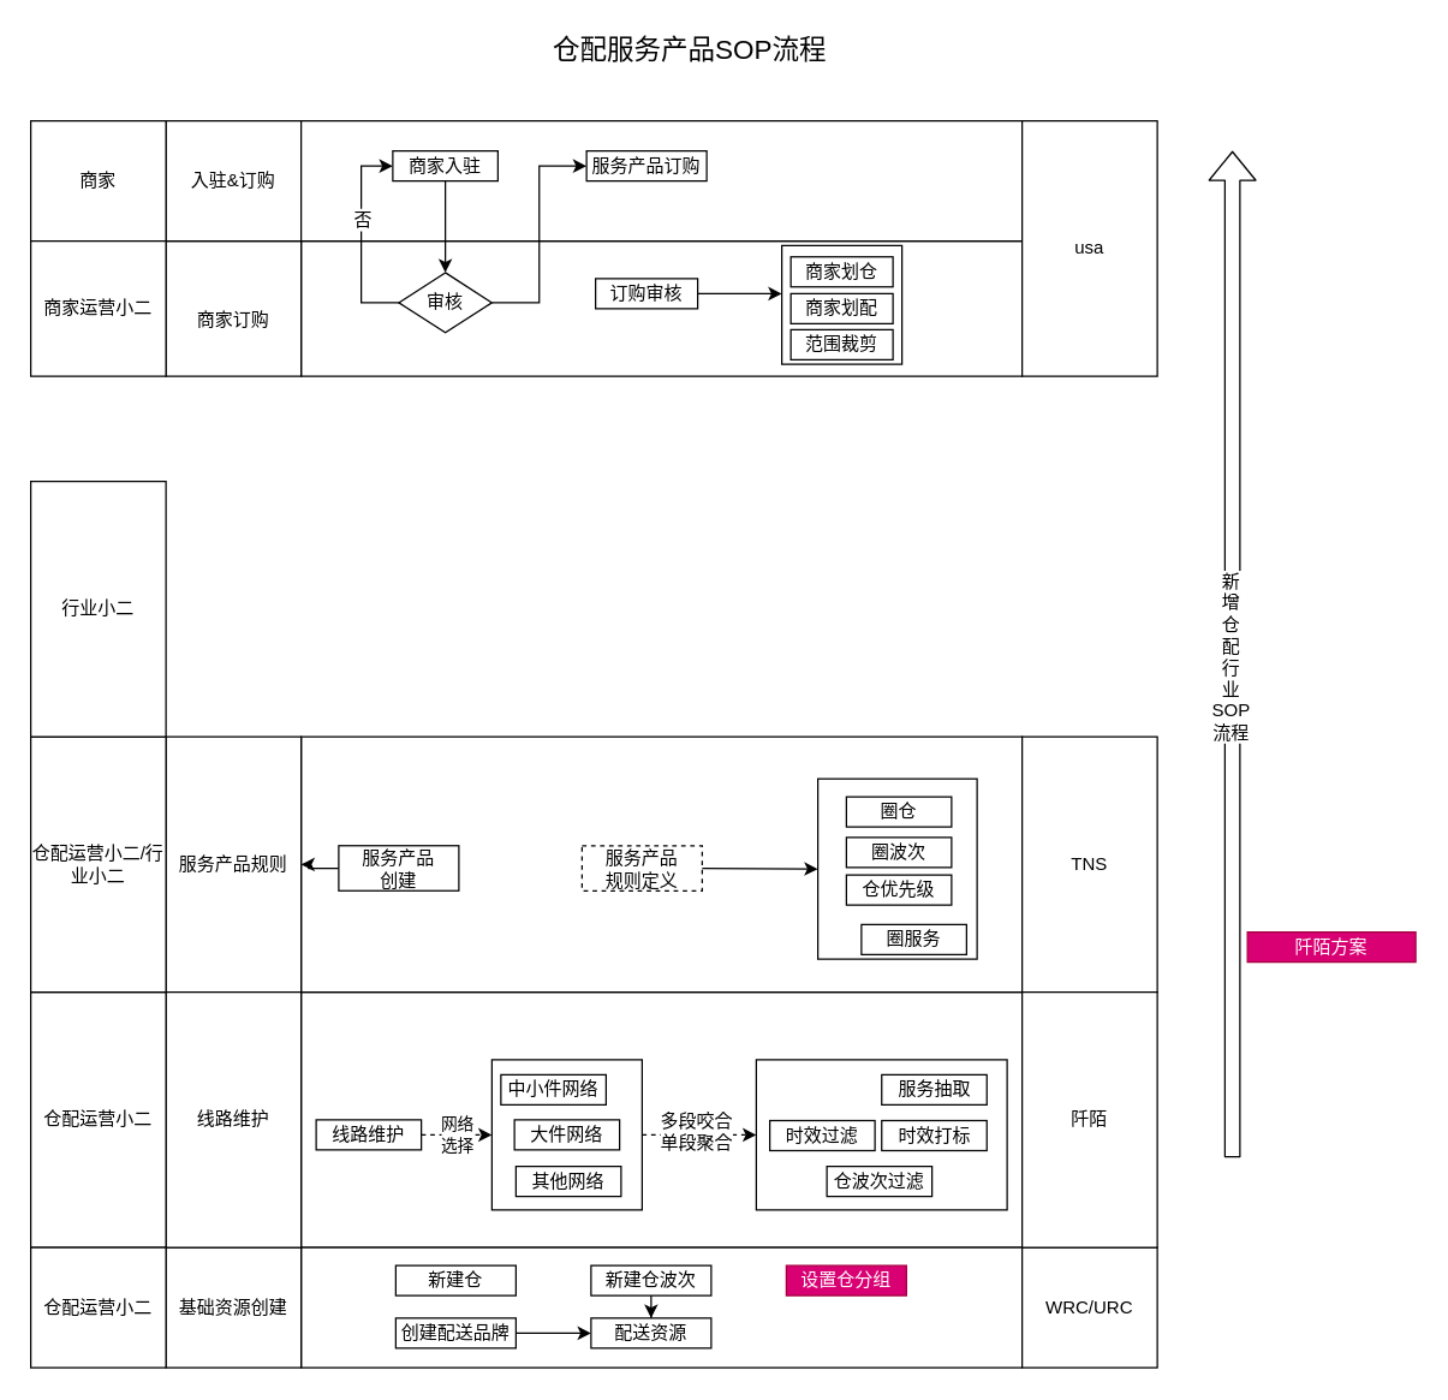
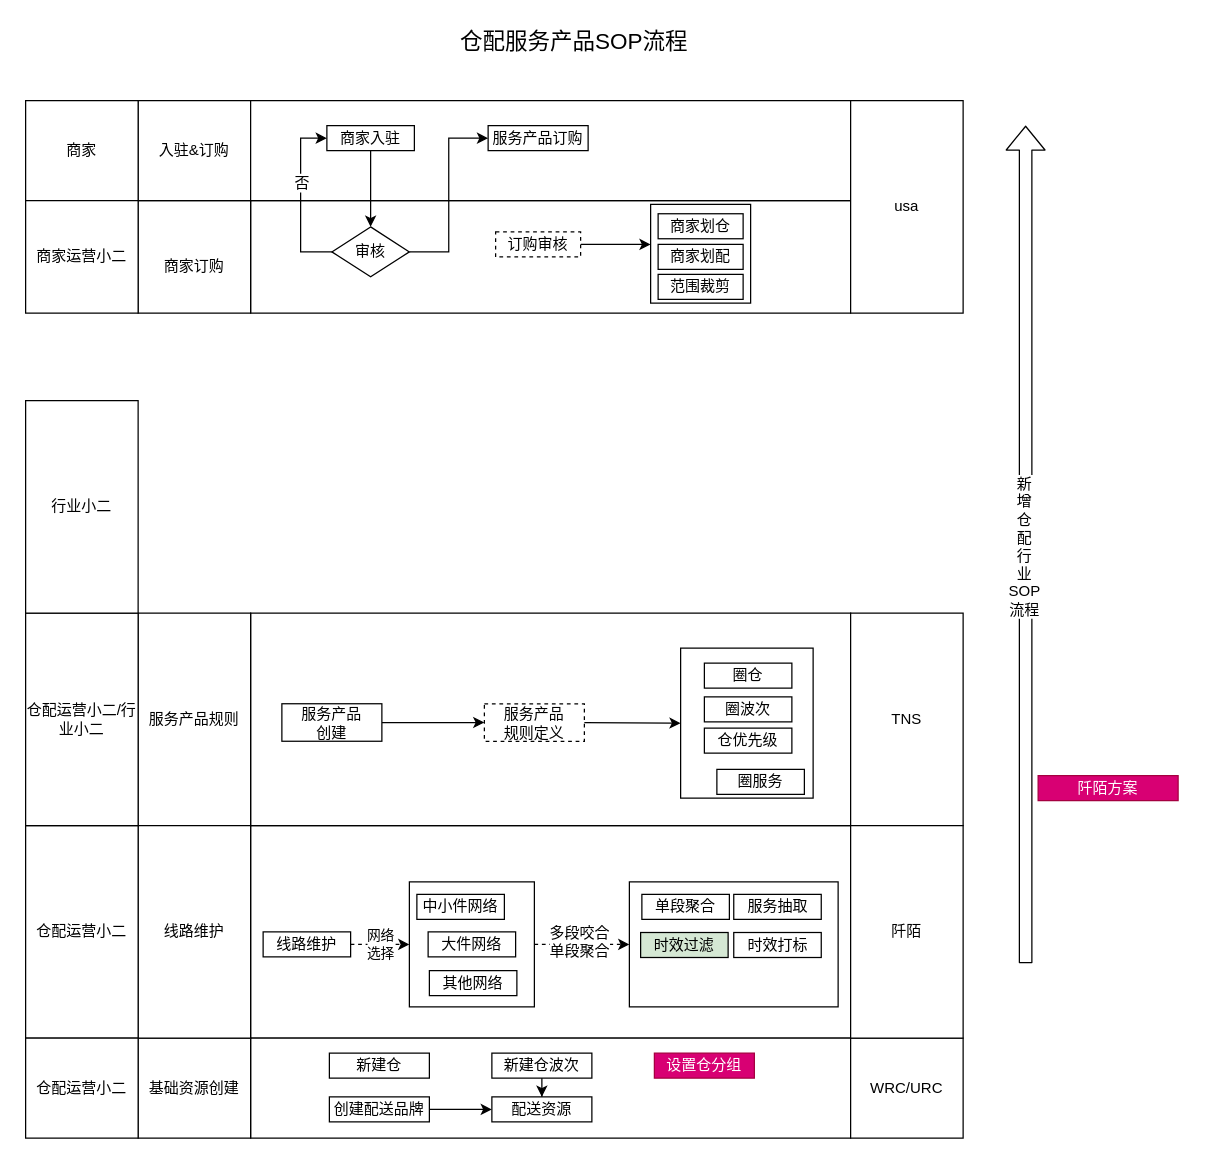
  <mxCell id="0" />
  <mxCell id="1" parent="0" />
  <mxCell id="2" value="" style="rounded=0;whiteSpace=wrap;html=1;" vertex="1" parent="1"><mxGeometry x="200" y="160" width="480" height="90" as="geometry" /></mxCell>
  <mxCell id="3" value="" style="rounded=0;whiteSpace=wrap;html=1;" vertex="1" parent="1"><mxGeometry x="520" y="163" width="80" height="79" as="geometry" /></mxCell>
  <mxCell id="4" value="" style="rounded=0;whiteSpace=wrap;html=1;" vertex="1" parent="1"><mxGeometry x="200" y="660" width="480" height="170" as="geometry" /></mxCell>
  <mxCell id="5" value="" style="rounded=0;whiteSpace=wrap;html=1;" vertex="1" parent="1"><mxGeometry x="327" y="705" width="100" height="100" as="geometry" /></mxCell>
  <mxCell id="6" value="" style="rounded=0;whiteSpace=wrap;html=1;" vertex="1" parent="1"><mxGeometry x="200" y="830" width="480" height="80" as="geometry" /></mxCell>
  <mxCell id="7" value="基础资源创建" style="rounded=0;whiteSpace=wrap;html=1;" vertex="1" parent="1"><mxGeometry x="110" y="830" width="90" height="80" as="geometry" /></mxCell>
  <mxCell id="8" value="新建仓" style="rounded=0;whiteSpace=wrap;html=1;" vertex="1" parent="1"><mxGeometry x="263" y="842" width="80" height="20" as="geometry" /></mxCell>
  <mxCell id="9" value="" style="edgeStyle=orthogonalEdgeStyle;rounded=0;orthogonalLoop=1;jettySize=auto;html=1;" edge="1" parent="1" source="10" target="14"><mxGeometry relative="1" as="geometry" /></mxCell>
  <mxCell id="10" value="新建仓波次" style="rounded=0;whiteSpace=wrap;html=1;" vertex="1" parent="1"><mxGeometry x="393" y="842" width="80" height="20" as="geometry" /></mxCell>
  <mxCell id="11" value="设置仓分组" style="rounded=0;whiteSpace=wrap;html=1;fillColor=#d80073;strokeColor=#A50040;fontColor=#ffffff;" vertex="1" parent="1"><mxGeometry x="523" y="842" width="80" height="20" as="geometry" /></mxCell>
  <mxCell id="12" value="" style="edgeStyle=orthogonalEdgeStyle;rounded=0;orthogonalLoop=1;jettySize=auto;html=1;" edge="1" parent="1" source="13" target="14"><mxGeometry relative="1" as="geometry" /></mxCell>
  <mxCell id="13" value="创建配送品牌" style="rounded=0;whiteSpace=wrap;html=1;" vertex="1" parent="1"><mxGeometry x="263" y="877" width="80" height="20" as="geometry" /></mxCell>
  <mxCell id="14" value="配送资源" style="rounded=0;whiteSpace=wrap;html=1;" vertex="1" parent="1"><mxGeometry x="393" y="877" width="80" height="20" as="geometry" /></mxCell>
  <mxCell id="15" value="WRC/URC" style="rounded=0;whiteSpace=wrap;html=1;" vertex="1" parent="1"><mxGeometry x="680" y="830" width="90" height="80" as="geometry" /></mxCell>
  <mxCell id="16" value="" style="rounded=0;whiteSpace=wrap;html=1;" vertex="1" parent="1"><mxGeometry x="200" y="490" width="480" height="170" as="geometry" /></mxCell>
  <mxCell id="17" value="服务产品规则" style="rounded=0;whiteSpace=wrap;html=1;" vertex="1" parent="1"><mxGeometry x="110" y="490" width="90" height="170" as="geometry" /></mxCell>
  <mxCell id="18" value="服务产品&lt;br&gt;规则定义" style="rounded=0;whiteSpace=wrap;html=1;dashed=1;" vertex="1" parent="1"><mxGeometry x="387" y="562.5" width="80" height="30" as="geometry" /></mxCell>
  <mxCell id="19" value="TNS" style="rounded=0;whiteSpace=wrap;html=1;" vertex="1" parent="1"><mxGeometry x="680" y="490" width="90" height="170" as="geometry" /></mxCell>
  <mxCell id="20" value="" style="rounded=0;whiteSpace=wrap;html=1;" vertex="1" parent="1"><mxGeometry x="544" y="518" width="106" height="120" as="geometry" /></mxCell>
  <mxCell id="21" value="圈仓" style="rounded=0;whiteSpace=wrap;html=1;" vertex="1" parent="1"><mxGeometry x="563" y="530" width="70" height="20" as="geometry" /></mxCell>
  <mxCell id="22" value="圈服务" style="rounded=0;whiteSpace=wrap;html=1;" vertex="1" parent="1"><mxGeometry x="573" y="615" width="70" height="20" as="geometry" /></mxCell>
  <mxCell id="23" value="仓优先级" style="rounded=0;whiteSpace=wrap;html=1;" vertex="1" parent="1"><mxGeometry x="563" y="582" width="70" height="20" as="geometry" /></mxCell>
  <mxCell id="24" value="" style="endArrow=classic;html=1;entryX=0;entryY=0.5;entryDx=0;entryDy=0;" edge="1" parent="1" source="18" target="20"><mxGeometry width="50" height="50" relative="1" as="geometry"><mxPoint x="280" y="460" as="sourcePoint" /><mxPoint x="370" y="520" as="targetPoint" /></mxGeometry></mxCell>
  <mxCell id="25" value="线路维护" style="rounded=0;whiteSpace=wrap;html=1;" vertex="1" parent="1"><mxGeometry x="110" y="660" width="90" height="170" as="geometry" /></mxCell>
  <mxCell id="26" value="线路维护" style="rounded=0;whiteSpace=wrap;html=1;" vertex="1" parent="1"><mxGeometry x="210" y="745" width="70" height="20" as="geometry" /></mxCell>
  <mxCell id="27" value="中小件网络" style="rounded=0;whiteSpace=wrap;html=1;" vertex="1" parent="1"><mxGeometry x="333" y="715" width="70" height="20" as="geometry" /></mxCell>
  <mxCell id="28" value="其他网络" style="rounded=0;whiteSpace=wrap;html=1;" vertex="1" parent="1"><mxGeometry x="343" y="776" width="70" height="20" as="geometry" /></mxCell>
  <mxCell id="29" value="网络&lt;br&gt;选择" style="endArrow=classic;html=1;dashed=1;entryX=0;entryY=0.5;entryDx=0;entryDy=0;exitX=1;exitY=0.5;exitDx=0;exitDy=0;" edge="1" parent="1" source="26" target="5"><mxGeometry width="50" height="50" relative="1" as="geometry"><mxPoint x="250" y="287" as="sourcePoint" /><mxPoint x="300" y="237" as="targetPoint" /></mxGeometry></mxCell>
  <mxCell id="30" value="大件网络" style="rounded=0;whiteSpace=wrap;html=1;" vertex="1" parent="1"><mxGeometry x="342" y="745" width="70" height="20" as="geometry" /></mxCell>
  <mxCell id="31" value="" style="rounded=0;whiteSpace=wrap;html=1;" vertex="1" parent="1"><mxGeometry x="503" y="705" width="167" height="100" as="geometry" /></mxCell>
  <mxCell id="32" value="" style="endArrow=classic;html=1;dashed=1;entryX=0;entryY=0.5;entryDx=0;entryDy=0;exitX=1;exitY=0.5;exitDx=0;exitDy=0;" edge="1" parent="1" source="5" target="31"><mxGeometry width="50" height="50" relative="1" as="geometry"><mxPoint x="430" y="387" as="sourcePoint" /><mxPoint x="480" y="337" as="targetPoint" /></mxGeometry></mxCell>
  <mxCell id="33" value="多段咬合&lt;br&gt;单段聚合" style="text;html=1;resizable=0;points=[];align=center;verticalAlign=middle;labelBackgroundColor=#ffffff;" vertex="1" connectable="0" parent="32"><mxGeometry x="-0.233" y="3" relative="1" as="geometry"><mxPoint x="6" y="0.5" as="offset" /></mxGeometry></mxCell>
- <mxCell id="34" value="时效过滤" style="rounded=0;whiteSpace=wrap;html=1;" vertex="1" parent="1"><mxGeometry x="512" y="745.5" width="70" height="20" as="geometry" /></mxCell>
+ <mxCell id="34" value="时效过滤" style="rounded=0;whiteSpace=wrap;html=1;fillColor=#d5e8d4;" vertex="1" parent="1"><mxGeometry x="512" y="745.5" width="70" height="20" as="geometry" /></mxCell>
  <mxCell id="35" value="阡陌方案" style="rounded=0;whiteSpace=wrap;html=1;fillColor=#d80073;strokeColor=#A50040;fontColor=#ffffff;" vertex="1" parent="1"><mxGeometry x="830" y="620" width="112" height="20" as="geometry" /></mxCell>
  <mxCell id="36" value="阡陌" style="rounded=0;whiteSpace=wrap;html=1;" vertex="1" parent="1"><mxGeometry x="680" y="660" width="90" height="170" as="geometry" /></mxCell>
  <mxCell id="37" value="&lt;br&gt;商家订购" style="rounded=0;whiteSpace=wrap;html=1;" vertex="1" parent="1"><mxGeometry x="110" y="160" width="90" height="90" as="geometry" /></mxCell>
  <mxCell id="38" value="入驻&amp;amp;订购" style="rounded=0;whiteSpace=wrap;html=1;" vertex="1" parent="1"><mxGeometry x="110" y="80" width="90" height="80" as="geometry" /></mxCell>
  <mxCell id="39" value="" style="rounded=0;whiteSpace=wrap;html=1;" vertex="1" parent="1"><mxGeometry x="200" y="80" width="480" height="80" as="geometry" /></mxCell>
  <mxCell id="40" value="" style="edgeStyle=orthogonalEdgeStyle;rounded=0;orthogonalLoop=1;jettySize=auto;html=1;startArrow=none;startFill=0;" edge="1" parent="1" source="41" target="45"><mxGeometry relative="1" as="geometry" /></mxCell>
  <mxCell id="41" value="商家入驻" style="rounded=0;whiteSpace=wrap;html=1;" vertex="1" parent="1"><mxGeometry x="261" y="100" width="70" height="20" as="geometry" /></mxCell>
  <mxCell id="42" value="" style="edgeStyle=orthogonalEdgeStyle;rounded=0;orthogonalLoop=1;jettySize=auto;html=1;startArrow=none;startFill=0;entryX=0;entryY=0.5;entryDx=0;entryDy=0;exitX=0;exitY=0.5;exitDx=0;exitDy=0;" edge="1" parent="1" source="45" target="41"><mxGeometry relative="1" as="geometry"><Array as="points"><mxPoint x="240" y="201" /><mxPoint x="240" y="110" /></Array></mxGeometry></mxCell>
  <mxCell id="43" value="否" style="text;html=1;resizable=0;points=[];align=center;verticalAlign=middle;labelBackgroundColor=#ffffff;" vertex="1" connectable="0" parent="42"><mxGeometry x="0.182" relative="1" as="geometry"><mxPoint as="offset" /></mxGeometry></mxCell>
  <mxCell id="44" style="edgeStyle=orthogonalEdgeStyle;rounded=0;orthogonalLoop=1;jettySize=auto;html=1;entryX=0;entryY=0.5;entryDx=0;entryDy=0;startArrow=none;startFill=0;" edge="1" parent="1" source="45" target="46"><mxGeometry relative="1" as="geometry" /></mxCell>
  <mxCell id="45" value="审核" style="rhombus;whiteSpace=wrap;html=1;" vertex="1" parent="1"><mxGeometry x="265" y="181" width="62" height="40" as="geometry" /></mxCell>
  <mxCell id="46" value="服务产品订购" style="rounded=0;whiteSpace=wrap;html=1;" vertex="1" parent="1"><mxGeometry x="390" y="100" width="80" height="20" as="geometry" /></mxCell>
  <mxCell id="47" value="" style="edgeStyle=orthogonalEdgeStyle;rounded=0;orthogonalLoop=1;jettySize=auto;html=1;startArrow=none;startFill=0;entryX=0;entryY=0.405;entryDx=0;entryDy=0;entryPerimeter=0;" edge="1" parent="1" source="48" target="3"><mxGeometry relative="1" as="geometry" /></mxCell>
- <mxCell id="48" value="订购审核" style="rounded=0;whiteSpace=wrap;html=1;" vertex="1" parent="1"><mxGeometry x="396" y="185" width="68" height="20" as="geometry" /></mxCell>
+ <mxCell id="48" value="订购审核" style="rounded=0;whiteSpace=wrap;html=1;dashed=1;" vertex="1" parent="1"><mxGeometry x="396" y="185" width="68" height="20" as="geometry" /></mxCell>
  <mxCell id="49" value="商家划仓" style="rounded=0;whiteSpace=wrap;html=1;" vertex="1" parent="1"><mxGeometry x="526" y="170.5" width="68" height="20" as="geometry" /></mxCell>
  <mxCell id="50" value="商家划配" style="rounded=0;whiteSpace=wrap;html=1;" vertex="1" parent="1"><mxGeometry x="526" y="195" width="68" height="20" as="geometry" /></mxCell>
  <mxCell id="51" value="范围裁剪" style="rounded=0;whiteSpace=wrap;html=1;" vertex="1" parent="1"><mxGeometry x="526" y="219" width="68" height="20" as="geometry" /></mxCell>
  <mxCell id="52" value="usa" style="rounded=0;whiteSpace=wrap;html=1;" vertex="1" parent="1"><mxGeometry x="680" y="80" width="90" height="170" as="geometry" /></mxCell>
  <mxCell id="53" value="" style="shape=flexArrow;endArrow=classic;html=1;" edge="1" parent="1"><mxGeometry width="50" height="50" relative="1" as="geometry"><mxPoint x="820" y="770" as="sourcePoint" /><mxPoint x="820" y="100" as="targetPoint" /></mxGeometry></mxCell>
  <mxCell id="54" value="新&lt;br&gt;增&lt;br&gt;仓&lt;br&gt;配&lt;br&gt;行&lt;br&gt;业&lt;br&gt;SOP&lt;br&gt;流程" style="text;html=1;resizable=0;points=[];align=center;verticalAlign=middle;labelBackgroundColor=#ffffff;" vertex="1" connectable="0" parent="53"><mxGeometry x="-0.003" y="2" relative="1" as="geometry"><mxPoint as="offset" /></mxGeometry></mxCell>
  <mxCell id="55" value="&lt;font style=&quot;font-size: 18px&quot;&gt;仓配服务产品SOP流程&lt;/font&gt;" style="text;html=1;resizable=0;points=[];autosize=1;align=left;verticalAlign=top;spacingTop=-4;" vertex="1" parent="1"><mxGeometry x="366" y="20" width="200" height="20" as="geometry" /></mxCell>
  <mxCell id="56" value="商家" style="rounded=0;whiteSpace=wrap;html=1;" vertex="1" parent="1"><mxGeometry x="20" y="80" width="90" height="80" as="geometry" /></mxCell>
  <mxCell id="57" value="商家运营小二&lt;br&gt;" style="rounded=0;whiteSpace=wrap;html=1;" vertex="1" parent="1"><mxGeometry x="20" y="160" width="90" height="90" as="geometry" /></mxCell>
  <mxCell id="58" value="仓配运营小二" style="rounded=0;whiteSpace=wrap;html=1;" vertex="1" parent="1"><mxGeometry x="20" y="660" width="90" height="170" as="geometry" /></mxCell>
  <mxCell id="59" value="仓配运营小二/行业小二" style="rounded=0;whiteSpace=wrap;html=1;" vertex="1" parent="1"><mxGeometry x="20" y="490" width="90" height="170" as="geometry" /></mxCell>
  <mxCell id="60" value="仓配运营小二" style="rounded=0;whiteSpace=wrap;html=1;" vertex="1" parent="1"><mxGeometry x="20" y="830" width="90" height="80" as="geometry" /></mxCell>
- <mxCell id="62" value="仓波次过滤" style="rounded=0;whiteSpace=wrap;html=1;" vertex="1" parent="1"><mxGeometry x="550" y="776" width="70" height="20" as="geometry" /></mxCell>
+ <mxCell id="61" value="单段聚合" style="rounded=0;whiteSpace=wrap;html=1;" vertex="1" parent="1"><mxGeometry x="513" y="715" width="70" height="20" as="geometry" /></mxCell>
  <mxCell id="63" value="服务抽取" style="rounded=0;whiteSpace=wrap;html=1;" vertex="1" parent="1"><mxGeometry x="586.5" y="715" width="70" height="20" as="geometry" /></mxCell>
  <mxCell id="64" value="时效打标" style="rounded=0;whiteSpace=wrap;html=1;" vertex="1" parent="1"><mxGeometry x="586.5" y="745.5" width="70" height="20" as="geometry" /></mxCell>
  <mxCell id="65" value="圈波次" style="rounded=0;whiteSpace=wrap;html=1;" vertex="1" parent="1"><mxGeometry x="563" y="557" width="70" height="20" as="geometry" /></mxCell>
- <mxCell id="66" value="" style="edgeStyle=orthogonalEdgeStyle;rounded=0;orthogonalLoop=1;jettySize=auto;html=1;" edge="1" parent="1" source="67" target="17"><mxGeometry relative="1" as="geometry"><mxPoint x="380" y="578" as="targetPoint" /></mxGeometry></mxCell>
+ <mxCell id="66" value="" style="edgeStyle=orthogonalEdgeStyle;rounded=0;orthogonalLoop=1;jettySize=auto;html=1;entryX=0;entryY=0.5;entryDx=0;entryDy=0;" edge="1" parent="1" source="67" target="18"><mxGeometry relative="1" as="geometry"><mxPoint x="380" y="578" as="targetPoint" /></mxGeometry></mxCell>
  <mxCell id="67" value="服务产品&lt;br&gt;创建" style="rounded=0;whiteSpace=wrap;html=1;" vertex="1" parent="1"><mxGeometry x="225" y="562.5" width="80" height="30" as="geometry" /></mxCell>
  <mxCell id="68" value="行业小二" style="rounded=0;whiteSpace=wrap;html=1;" vertex="1" parent="1"><mxGeometry x="20" y="320" width="90" height="170" as="geometry" /></mxCell>
